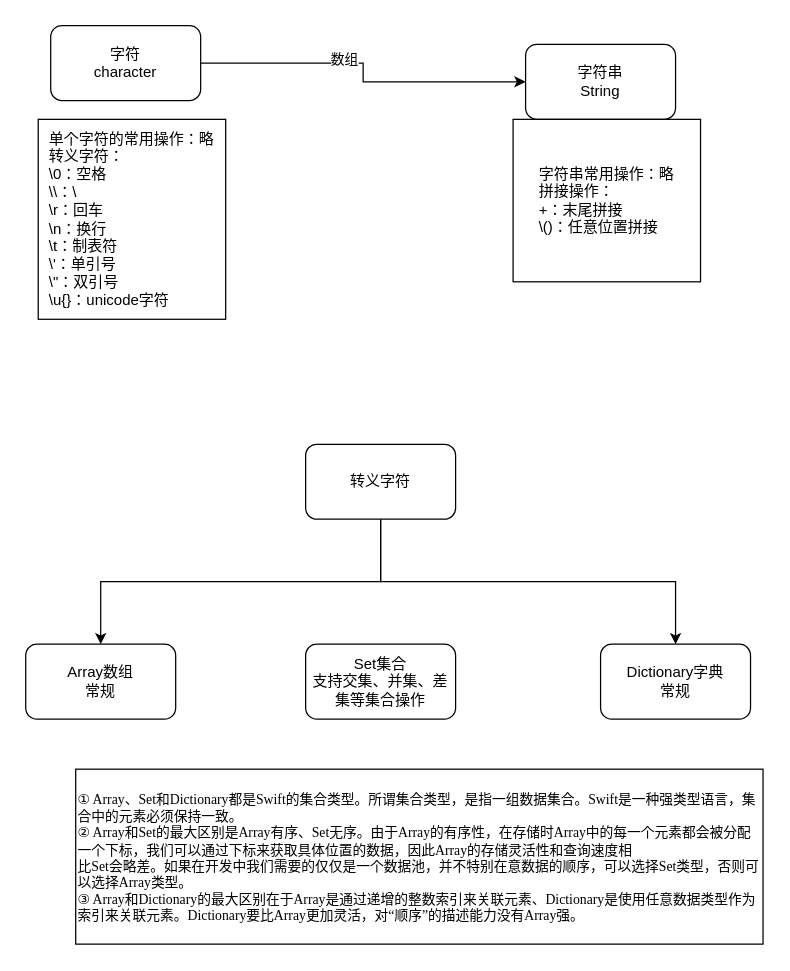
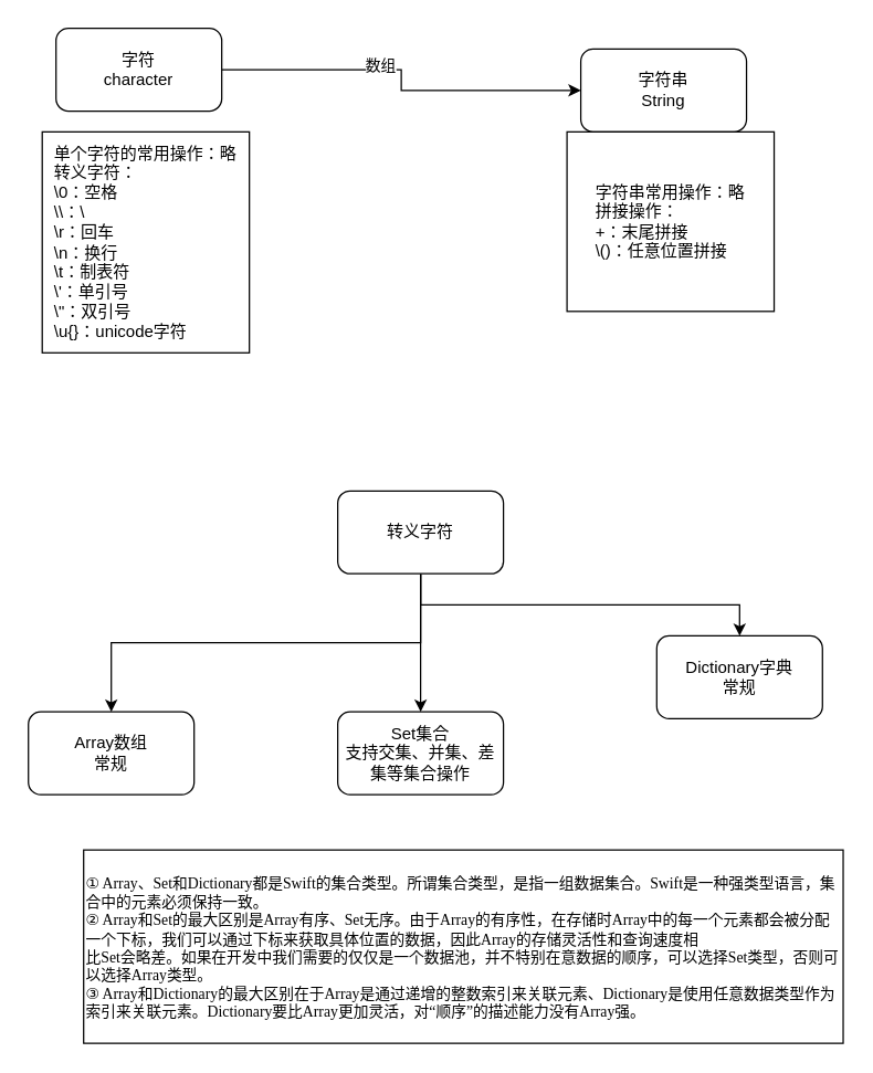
  <mxCell id="0" />
  <mxCell id="1" parent="0" />
  <mxCell id="2" style="edgeStyle=orthogonalEdgeStyle;rounded=0;orthogonalLoop=1;jettySize=auto;html=1;" edge="1" parent="1" source="4" target="5"><mxGeometry relative="1" as="geometry" /></mxCell>
  <mxCell id="3" value="数组" style="edgeLabel;html=1;align=center;verticalAlign=middle;resizable=0;points=[];" vertex="1" connectable="0" parent="2"><mxGeometry x="-0.169" y="4" relative="1" as="geometry"><mxPoint as="offset" /></mxGeometry></mxCell>
  <mxCell id="4" value="字符&lt;br&gt;character" style="rounded=1;whiteSpace=wrap;html=1;" vertex="1" parent="1"><mxGeometry x="40" y="20" width="120" height="60" as="geometry" /></mxCell>
  <mxCell id="5" value="字符串&lt;br&gt;String" style="rounded=1;whiteSpace=wrap;html=1;" vertex="1" parent="1"><mxGeometry x="420" y="35" width="120" height="60" as="geometry" /></mxCell>
  <mxCell id="6" value="Array数组&lt;br&gt;常规" style="rounded=1;whiteSpace=wrap;html=1;" vertex="1" parent="1"><mxGeometry x="20" y="515" width="120" height="60" as="geometry" /></mxCell>
  <mxCell id="7" value="Set集合&lt;br&gt;支持交集、并集、差集等集合操作" style="rounded=1;whiteSpace=wrap;html=1;" vertex="1" parent="1"><mxGeometry x="244" y="515" width="120" height="60" as="geometry" /></mxCell>
- <mxCell id="8" value="Dictionary字典&lt;br&gt;常规" style="rounded=1;whiteSpace=wrap;html=1;" vertex="1" parent="1"><mxGeometry x="480" y="515" width="120" height="60" as="geometry" /></mxCell>
+ <mxCell id="8" value="Dictionary字典&lt;br&gt;常规" style="rounded=1;whiteSpace=wrap;html=1;" vertex="1" parent="1"><mxGeometry x="475" y="460" width="120" height="60" as="geometry" /></mxCell>
+ <mxCell id="9" style="edgeStyle=orthogonalEdgeStyle;rounded=0;orthogonalLoop=1;jettySize=auto;html=1;" edge="1" parent="1" source="12" target="7"><mxGeometry relative="1" as="geometry" /></mxCell>
  <mxCell id="10" style="edgeStyle=orthogonalEdgeStyle;rounded=0;orthogonalLoop=1;jettySize=auto;html=1;exitX=0.5;exitY=1;exitDx=0;exitDy=0;" edge="1" parent="1" source="12" target="6"><mxGeometry relative="1" as="geometry" /></mxCell>
  <mxCell id="11" style="edgeStyle=orthogonalEdgeStyle;rounded=0;orthogonalLoop=1;jettySize=auto;html=1;exitX=0.5;exitY=1;exitDx=0;exitDy=0;" edge="1" parent="1" source="12" target="8"><mxGeometry relative="1" as="geometry" /></mxCell>
  <mxCell id="12" value="转义字符" style="rounded=1;whiteSpace=wrap;html=1;" vertex="1" parent="1"><mxGeometry x="244" y="355" width="120" height="60" as="geometry" /></mxCell>
  <mxCell id="13" value="&lt;div style=&quot;text-align: left&quot;&gt;&lt;span&gt;字符串常用操作：略&lt;/span&gt;&lt;/div&gt;&lt;div style=&quot;text-align: left&quot;&gt;&lt;span&gt;拼接操作：&lt;/span&gt;&lt;/div&gt;&lt;div style=&quot;text-align: left&quot;&gt;&lt;span&gt;+：末尾拼接&lt;/span&gt;&lt;/div&gt;&lt;div style=&quot;text-align: left&quot;&gt;&lt;span&gt;\()：任意位置拼接&lt;/span&gt;&lt;/div&gt;" style="rounded=0;whiteSpace=wrap;html=1;" vertex="1" parent="1"><mxGeometry x="410" y="95" width="150" height="130" as="geometry" /></mxCell>
  <mxCell id="14" value="&lt;div style=&quot;text-align: left&quot;&gt;单个字符的常用操作：略&lt;/div&gt;&lt;div style=&quot;text-align: left&quot;&gt;转义字符：&lt;/div&gt;&lt;div style=&quot;text-align: left&quot;&gt;\0：空格&lt;/div&gt;&lt;div style=&quot;text-align: left&quot;&gt;\\：\&lt;/div&gt;&lt;div style=&quot;text-align: left&quot;&gt;\r：回车&lt;/div&gt;&lt;div style=&quot;text-align: left&quot;&gt;\n：换行&lt;/div&gt;&lt;div style=&quot;text-align: left&quot;&gt;\t：制表符&lt;/div&gt;&lt;div style=&quot;text-align: left&quot;&gt;\'：单引号&lt;/div&gt;&lt;div style=&quot;text-align: left&quot;&gt;\&quot;：双引号&lt;/div&gt;&lt;div style=&quot;text-align: left&quot;&gt;\u{}：unicode字符&lt;/div&gt;" style="rounded=0;whiteSpace=wrap;html=1;" vertex="1" parent="1"><mxGeometry x="30" y="95" width="150" height="160" as="geometry" /></mxCell>
  <mxCell id="15" value="&lt;span style=&quot;font-size: 11px ; font-family: &amp;#34;simsun&amp;#34;&quot;&gt;① Array、Set和Dictionary都是Swift的集合类型。所谓集合类型，&lt;/span&gt;&lt;span style=&quot;font-size: 11px ; font-family: &amp;#34;simsun&amp;#34;&quot;&gt;是指一组数据集合。Swift是一种强类型语言，集合中的元素必须保持&lt;/span&gt;&lt;span style=&quot;font-size: 11px ; font-family: &amp;#34;simsun&amp;#34;&quot;&gt;一致。&lt;/span&gt;&lt;span style=&quot;font-size: 11px ; font-family: &amp;#34;simsun&amp;#34;&quot;&gt;&lt;br&gt;&lt;/span&gt;&lt;div style=&quot;font-size: 11px&quot;&gt;&lt;span style=&quot;font-family: &amp;#34;simsun&amp;#34; ; font-size: 11px&quot;&gt;&lt;font style=&quot;font-size: 11px&quot;&gt;② Array和Set的最大区别是Array有序、Set无序。由于Array的有序&lt;/font&gt;&lt;/span&gt;&lt;span style=&quot;font-family: &amp;#34;simsun&amp;#34;&quot;&gt;性，在存储时Array中的每一个元素都会被分配一个下标，我们可以通&lt;/span&gt;&lt;span style=&quot;font-family: &amp;#34;simsun&amp;#34;&quot;&gt;过下标来获取具体位置的数据，因此Array的存储灵活性和查询速度相&lt;/span&gt;&lt;/div&gt;&lt;div style=&quot;font-size: 11px&quot;&gt;&lt;span style=&quot;font-family: &amp;#34;simsun&amp;#34; ; font-size: 11px&quot;&gt;&lt;font style=&quot;font-size: 11px&quot;&gt;比Set会略差。如果在开发中我们需要的仅仅是一个数据池，并不特别&lt;/font&gt;&lt;/span&gt;&lt;span style=&quot;font-family: &amp;#34;simsun&amp;#34;&quot;&gt;在意数据的顺序，可以选择Set类型，否则可以选择Array类型。&lt;/span&gt;&lt;/div&gt;&lt;div style=&quot;font-size: 11px&quot;&gt;&lt;span style=&quot;font-family: &amp;#34;simsun&amp;#34; ; font-size: 11px&quot;&gt;&lt;font style=&quot;font-size: 11px&quot;&gt;③ Array和Dictionary的最大区别在于Array是通过递增的整数索引来&lt;/font&gt;&lt;/span&gt;&lt;span style=&quot;font-family: &amp;#34;simsun&amp;#34;&quot;&gt;关联元素、Dictionary是使用任意数据类型作为索引来关联元素。&lt;/span&gt;&lt;span style=&quot;font-family: &amp;#34;simsun&amp;#34;&quot;&gt;Dictionary要比Array更加灵活，对“顺序”的描述能力没有Array&lt;/span&gt;&lt;span style=&quot;font-family: &amp;#34;simsun&amp;#34;&quot;&gt;强。&lt;/span&gt;&lt;/div&gt;" style="rounded=0;whiteSpace=wrap;html=1;align=left;" vertex="1" parent="1"><mxGeometry x="60" y="615" width="550" height="140" as="geometry" /></mxCell>
